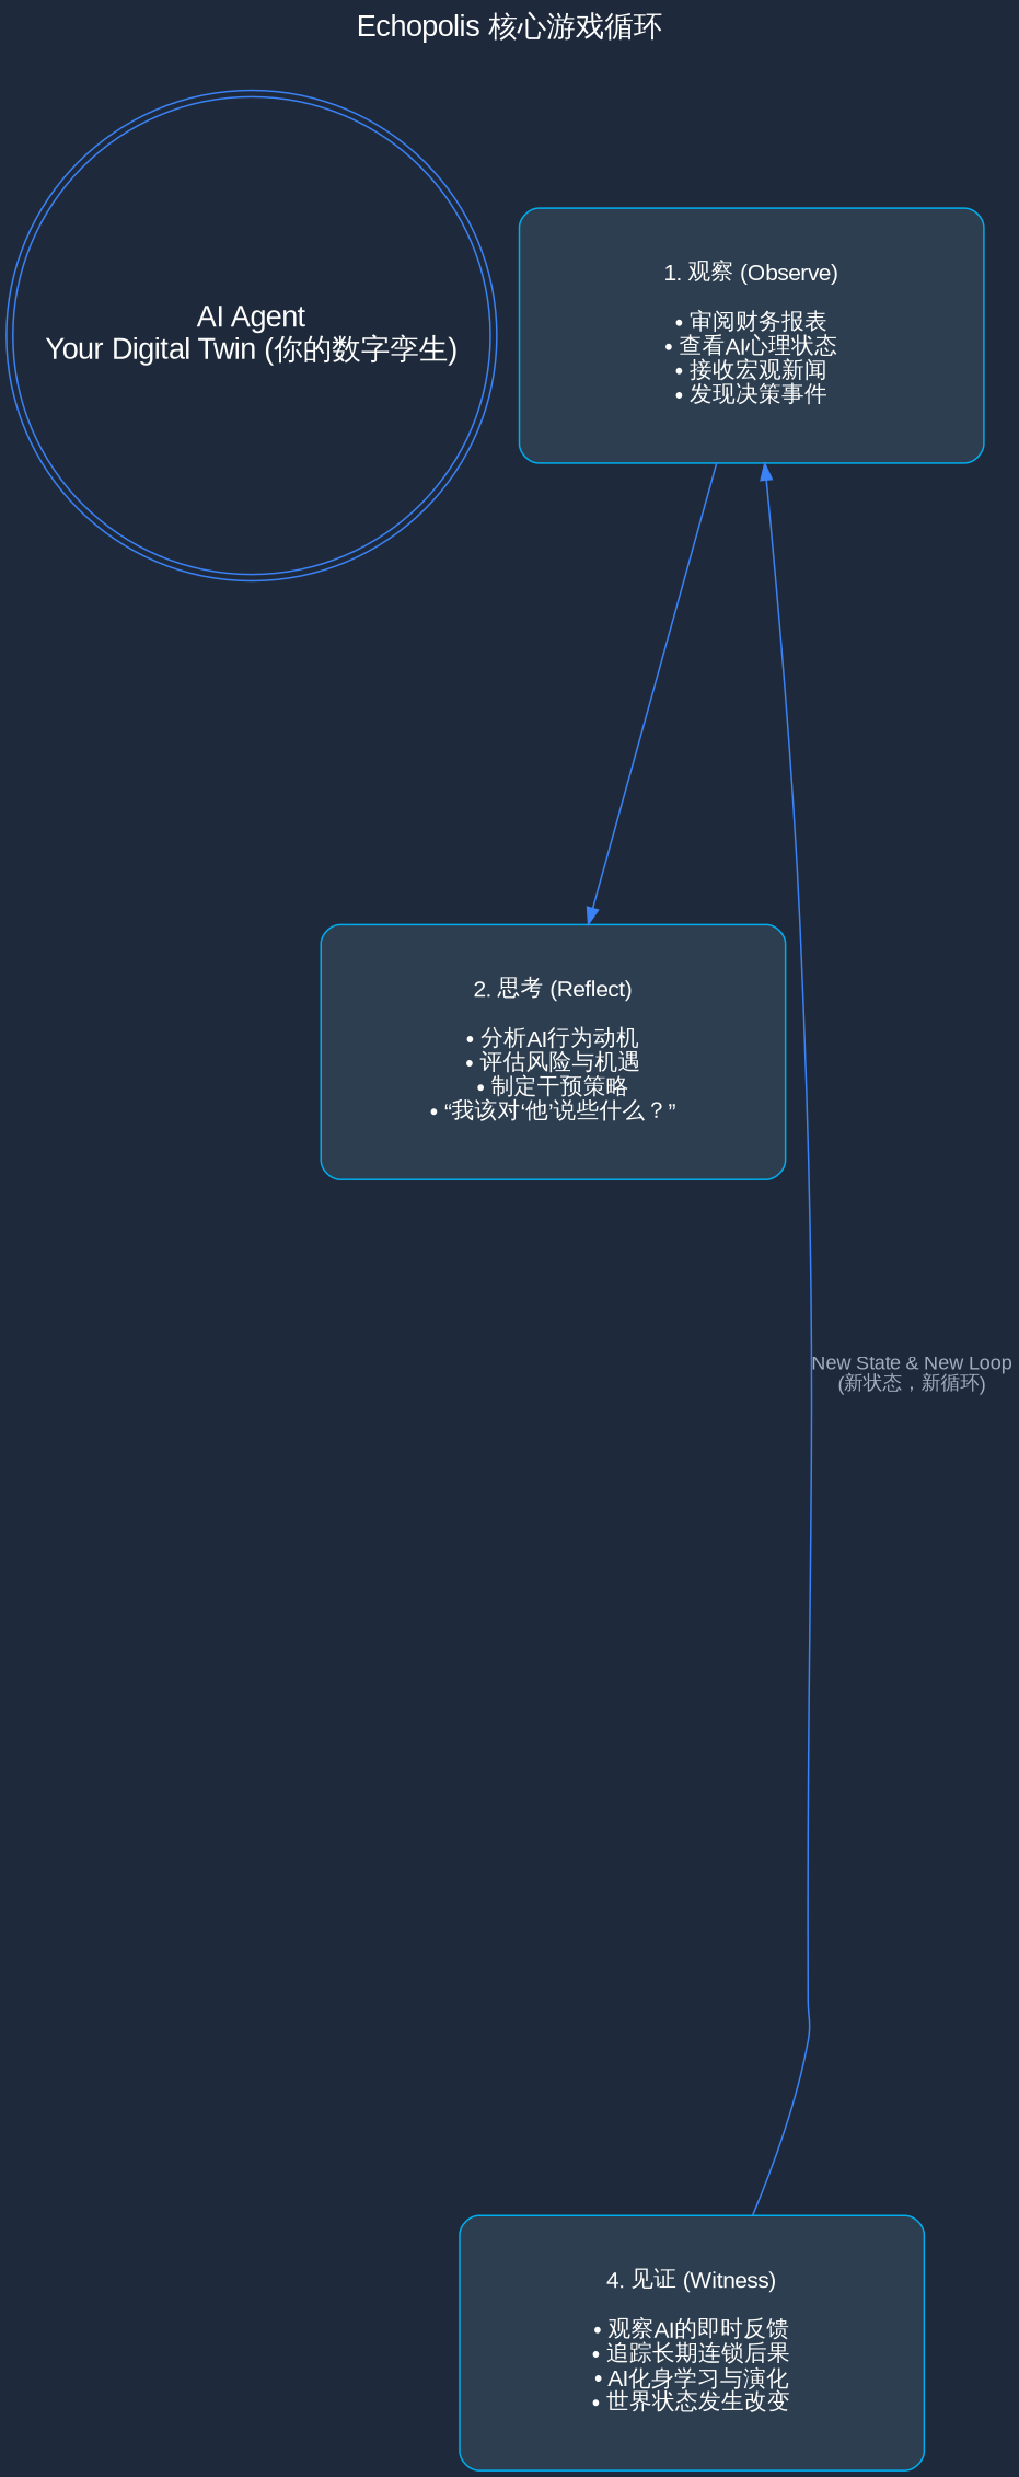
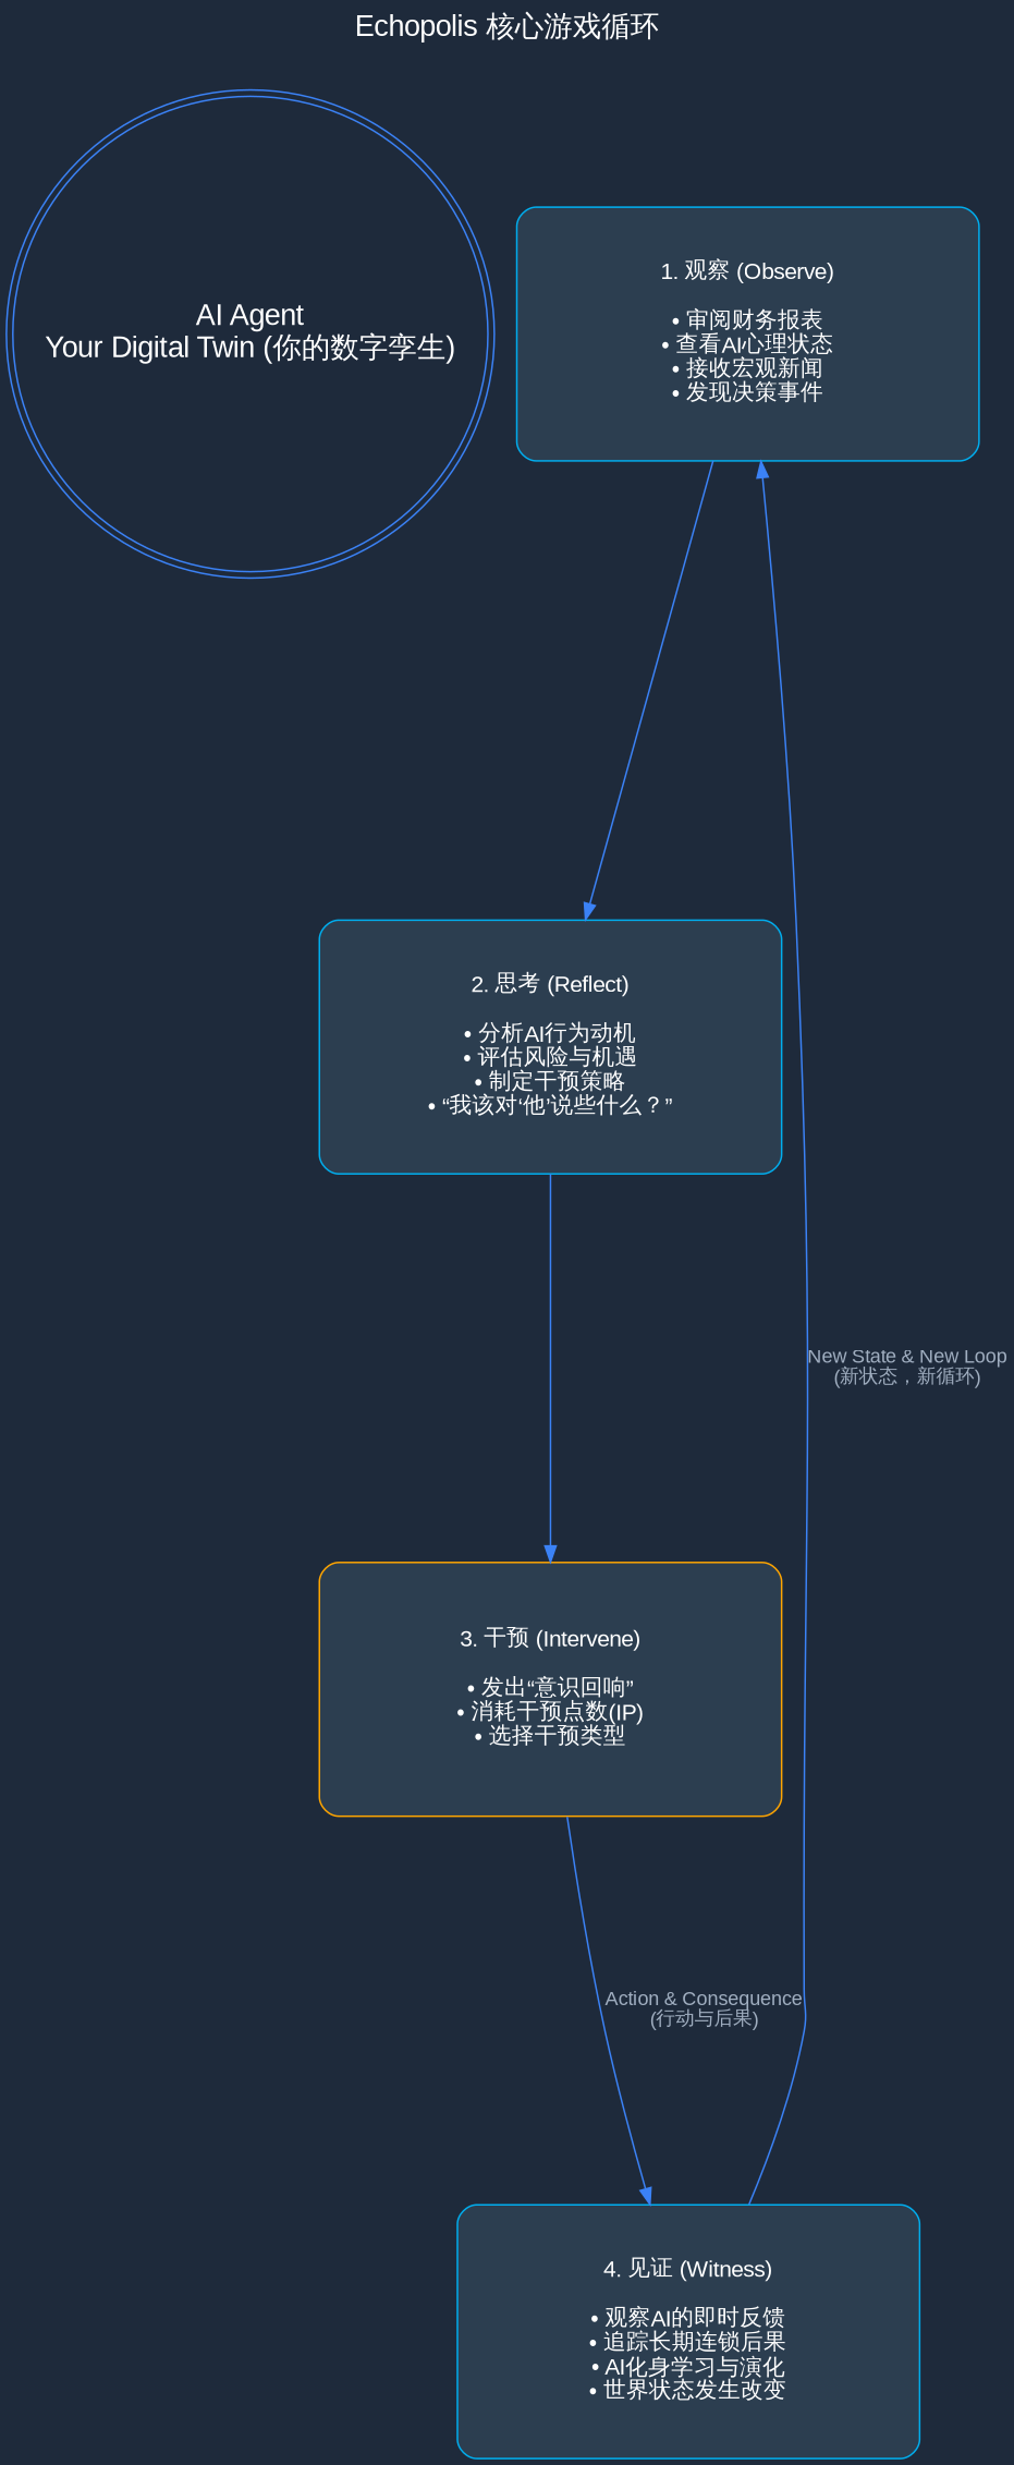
  digraph {
    bgcolor="#1E2A3B"
    fontcolor=white
    fontname="Liberation Sans"
    fontsize=18
    label="Echopolis 核心游戏循环"
    labelloc=t
    ranksep=3.0
    node [color="#00AEEF" fillcolor="#2C3E50" fontcolor=white fontname="Liberation Sans" shape=box style="rounded,filled"]
    edge [color="#3B82F6" fontcolor="#A0AEC0" fontname="Liberation Sans" fontsize=12]
    n1 [color="#3B82F6" fillcolor="#1E2A3B" fontsize=18 height=2.2 label="AI Agent\nYour Digital Twin (你的数字孪生)" root=true shape=doublecircle style=filled width=4]
    n2 [height=2.2 label="1. 观察 (Observe)\n\n• 审阅财务报表\n• 查看AI心理状态\n• 接收宏观新闻\n• 发现决策事件" root=1 width=4]
    n3 [height=2.2 label="2. 思考 (Reflect)\n\n• 分析AI行为动机\n• 评估风险与机遇\n• 制定干预策略\n• “我该对‘他’说些什么？”" width=4]
+   n4 [color="#FFA500" height=2.2 label="3. 干预 (Intervene)\n\n• 发出“意识回响”\n• 消耗干预点数(IP)\n• 选择干预类型" width=4]
    n5 [height=2.2 label="4. 见证 (Witness)\n\n• 观察AI的即时反馈\n• 追踪长期连锁后果\n• AI化身学习与演化\n• 世界状态发生改变" width=4]
    n2 -> n3
+   n3 -> n4
+   n4 -> n5 [label="Action & Consequence\n(行动与后果)"]
    n5 -> n2 [label="New State & New Loop\n(新状态，新循环)"]
  }
